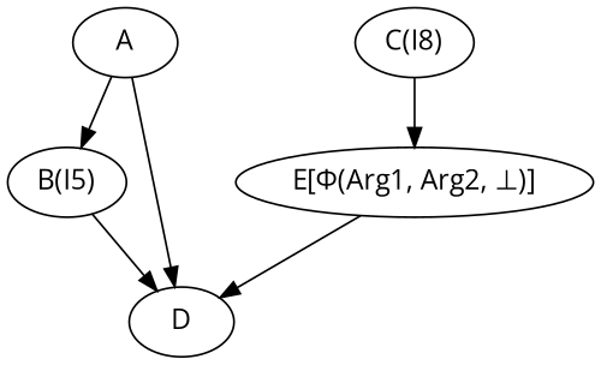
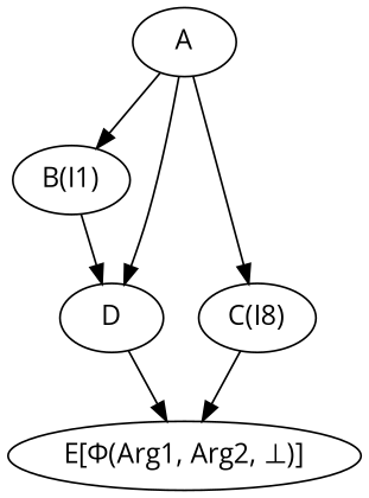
  digraph {
    fontname="Open Sans"
    node [fontname="Open Sans"]
    edge [fontname="Open Sans"]
    n1 [label=A]
-   n2 [label="B(I5)"]
+   n2 [label="B(I1)"]
    n3 [label="C(I8)"]
    n4 [label=D]
    n5 [label="E[&Phi;(Arg1, Arg2, &perp;)]"]
    n1 -> n2
+   n1 -> n3
    n1 -> n4
    n2 -> n4
    n3 -> n5
-   n5 -> n4
+   n4 -> n5
  }
